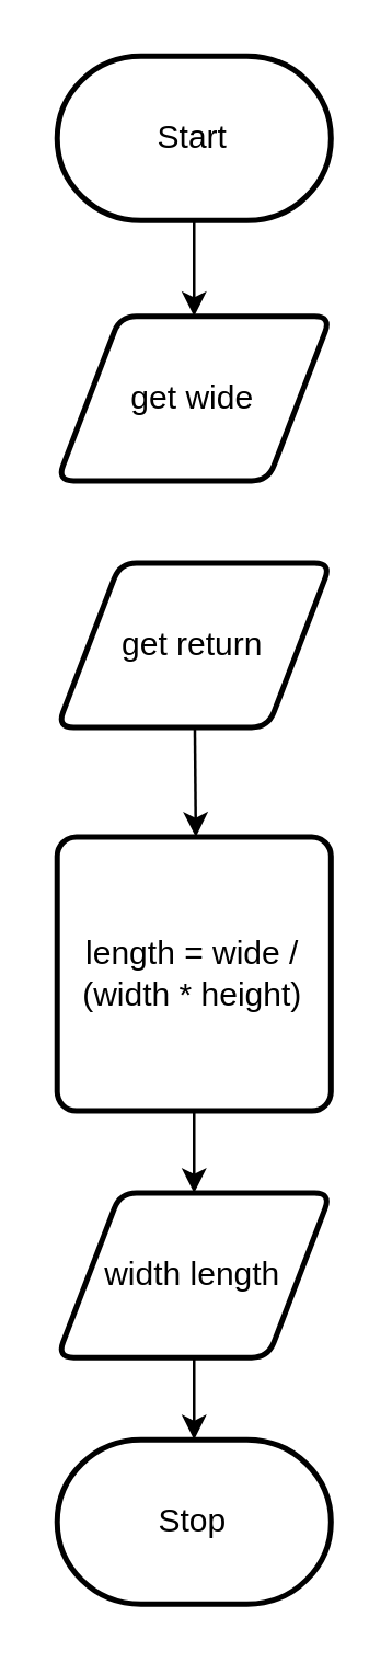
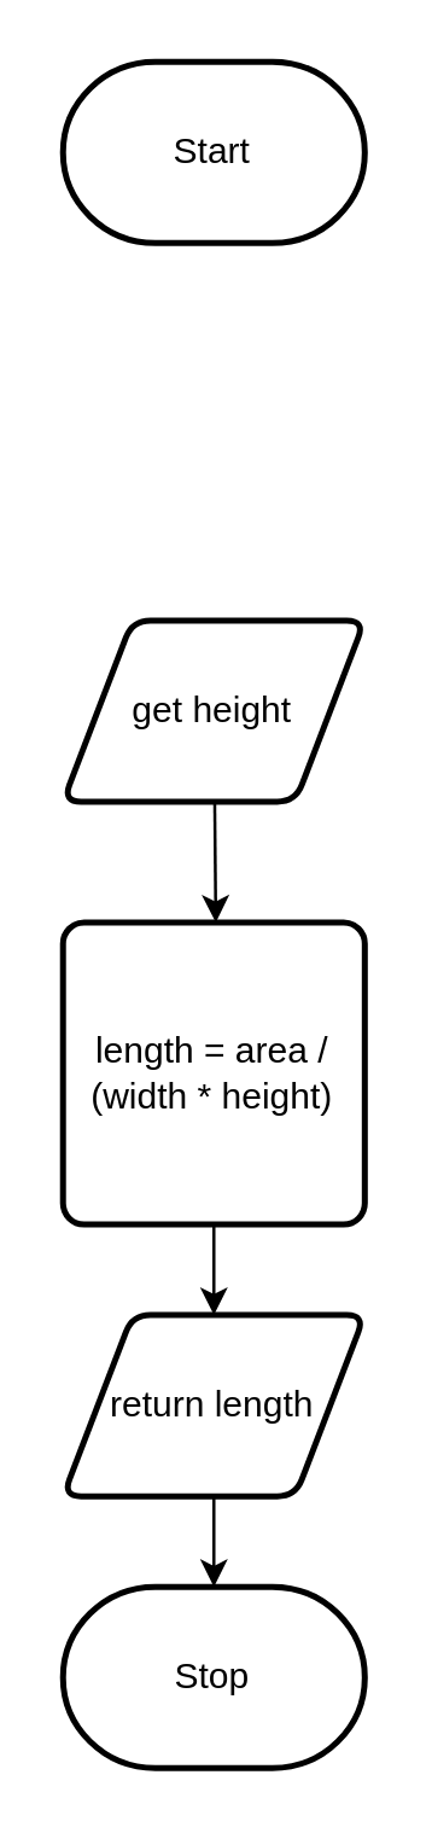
  <mxCell id="0" />
  <mxCell id="1" parent="0" />
- <mxCell id="2" value="" style="edgeStyle=none;html=1;" edge="1" parent="1" source="3" target="4"><mxGeometry relative="1" as="geometry" /></mxCell>
  <mxCell id="3" value="Start" style="strokeWidth=2;html=1;shape=mxgraph.flowchart.terminator;whiteSpace=wrap;" vertex="1" parent="1"><mxGeometry x="20.31" y="20" width="100" height="60" as="geometry" /></mxCell>
- <mxCell id="4" value="get wide" style="shape=parallelogram;html=1;strokeWidth=2;perimeter=parallelogramPerimeter;whiteSpace=wrap;rounded=1;arcSize=12;size=0.23;" vertex="1" parent="1"><mxGeometry x="20.31" y="115" width="100" height="60" as="geometry" /></mxCell>
  <mxCell id="5" style="edgeStyle=none;html=1;entryX=0.5;entryY=0;entryDx=0;entryDy=0;entryPerimeter=0;" edge="1" parent="1" source="6"><mxGeometry relative="1" as="geometry"><mxPoint x="70.935" y="305" as="targetPoint" /></mxGeometry></mxCell>
- <mxCell id="6" value="get return" style="shape=parallelogram;html=1;strokeWidth=2;perimeter=parallelogramPerimeter;whiteSpace=wrap;rounded=1;arcSize=12;size=0.23;" vertex="1" parent="1"><mxGeometry x="20.31" y="205" width="100" height="60" as="geometry" /></mxCell>
+ <mxCell id="6" value="get height" style="shape=parallelogram;html=1;strokeWidth=2;perimeter=parallelogramPerimeter;whiteSpace=wrap;rounded=1;arcSize=12;size=0.23;" vertex="1" parent="1"><mxGeometry x="20.31" y="205" width="100" height="60" as="geometry" /></mxCell>
  <mxCell id="7" value="Stop" style="strokeWidth=2;html=1;shape=mxgraph.flowchart.terminator;whiteSpace=wrap;" vertex="1" parent="1"><mxGeometry x="20.31" y="525" width="100" height="60" as="geometry" /></mxCell>
  <mxCell id="8" style="edgeStyle=none;html=1;" edge="1" parent="1" source="9"><mxGeometry relative="1" as="geometry"><mxPoint x="70.31" y="435" as="targetPoint" /></mxGeometry></mxCell>
- <mxCell id="9" value="length = wide / (width * height)" style="rounded=1;whiteSpace=wrap;html=1;absoluteArcSize=1;arcSize=14;strokeWidth=2;" vertex="1" parent="1"><mxGeometry x="20.31" y="305" width="100" height="100" as="geometry" /></mxCell>
+ <mxCell id="9" value="length = area / (width * height)" style="rounded=1;whiteSpace=wrap;html=1;absoluteArcSize=1;arcSize=14;strokeWidth=2;" vertex="1" parent="1"><mxGeometry x="20.31" y="305" width="100" height="100" as="geometry" /></mxCell>
  <mxCell id="10" value="" style="edgeStyle=none;html=1;" edge="1" parent="1" source="11" target="7"><mxGeometry relative="1" as="geometry" /></mxCell>
- <mxCell id="11" value="width length" style="shape=parallelogram;html=1;strokeWidth=2;perimeter=parallelogramPerimeter;whiteSpace=wrap;rounded=1;arcSize=12;size=0.23;" vertex="1" parent="1"><mxGeometry x="20.31" y="435" width="100" height="60" as="geometry" /></mxCell>
+ <mxCell id="11" value="return length" style="shape=parallelogram;html=1;strokeWidth=2;perimeter=parallelogramPerimeter;whiteSpace=wrap;rounded=1;arcSize=12;size=0.23;" vertex="1" parent="1"><mxGeometry x="20.31" y="435" width="100" height="60" as="geometry" /></mxCell>
